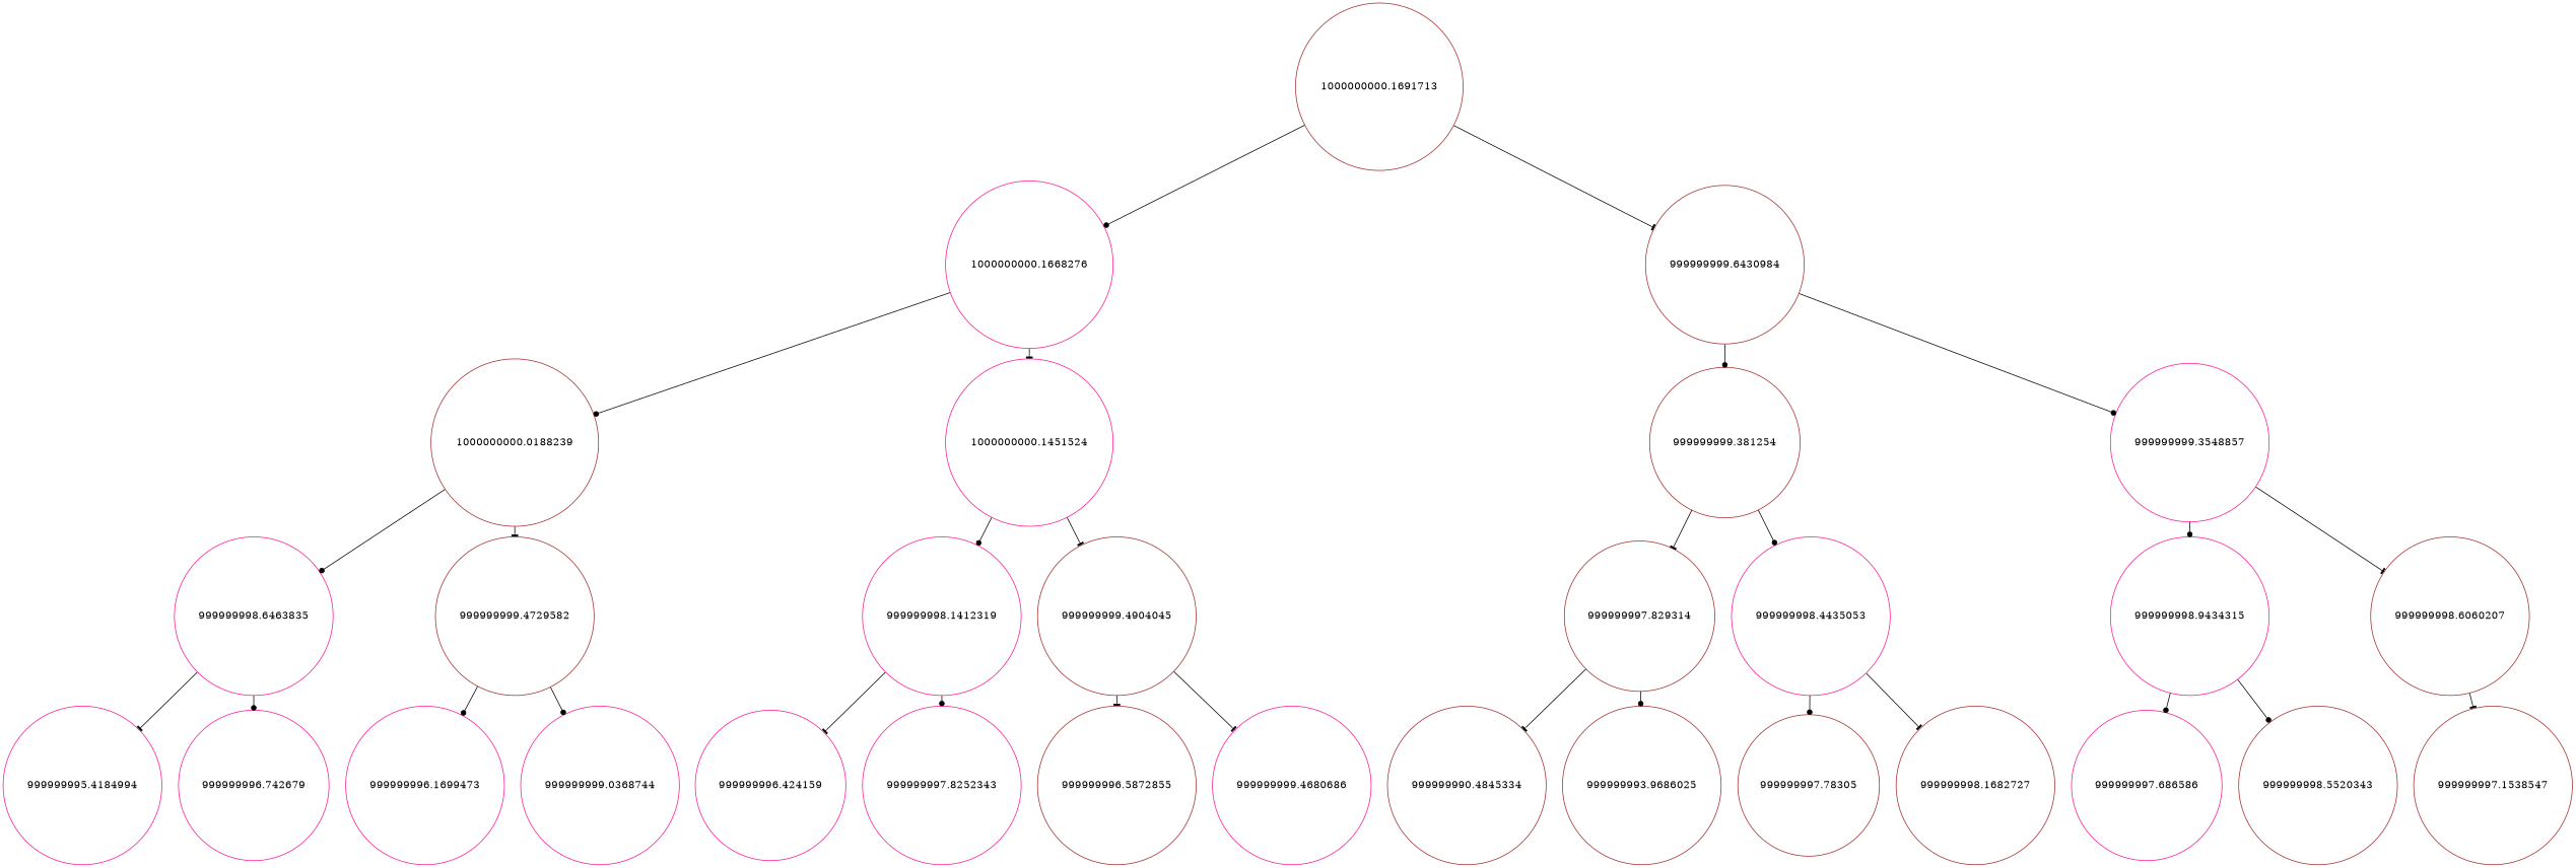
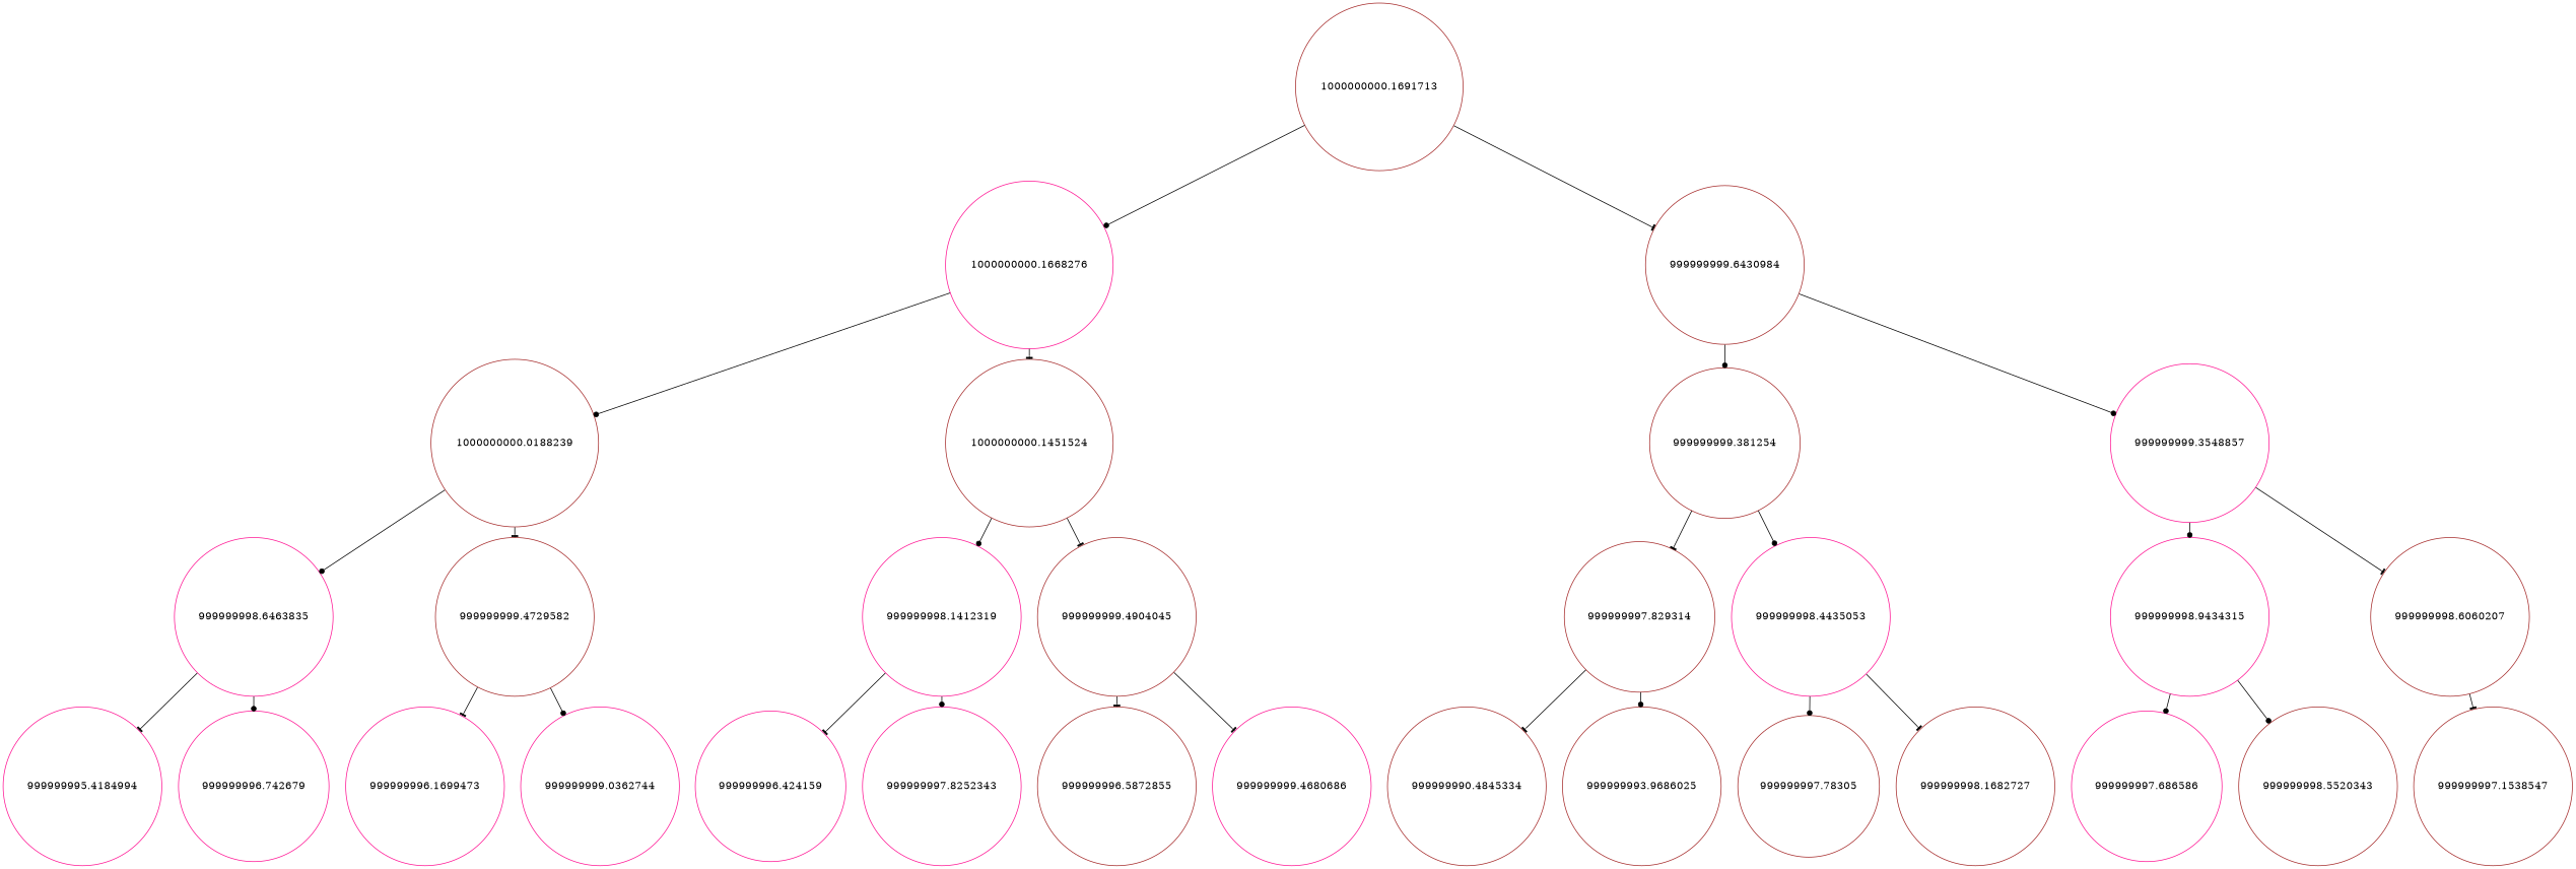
  digraph {
    nodesep=0.3
    ranksep=0.2
    node [color=brown shape=circle]
    edge [arrowhead=dot arrowsize=0.8 side=left]
    n1 [label=1000000000.1691713]
    n2 [color=deeppink label=1000000000.1668276]
    n3 [label=999999999.6430984]
    n4 [label=1000000000.0188239]
-   n5 [color=deeppink label=1000000000.1451524]
+   n5 [label=1000000000.1451524]
    n6 [label=999999999.381254]
    n7 [color=deeppink label=999999999.3548857]
    n8 [color=deeppink label=999999998.6463835]
    n9 [label=999999999.4729582]
    n10 [color=deeppink label=999999998.1412319]
    n11 [label=999999999.4904045]
    n12 [label=999999997.829314]
    n13 [color=deeppink label=999999998.4435053]
    n14 [color=deeppink label=999999998.9434315]
    n15 [label=999999998.6060207]
    n16 [color=deeppink label=999999995.4184994]
    n17 [color=deeppink label=999999996.742679]
    n18 [color=deeppink label=999999996.1699473]
-   n19 [color=deeppink label=999999999.0368744]
+   n19 [color=deeppink label=999999999.0362744]
    n20 [color=deeppink label=999999996.424159]
    n21 [color=deeppink label=999999997.8252343]
    n22 [label=999999996.5872855]
    n23 [color=deeppink label=999999999.4680686]
    n24 [label=999999990.4845334]
    n25 [label=999999993.9686025]
    n26 [label=999999997.78305]
    n27 [label=999999998.1682727]
    n28 [color=deeppink label=999999997.686586]
    n29 [label=999999998.5520343]
    n30 [label=999999997.1538547]
    n1 -> n2
    n1 -> n3 [arrowhead=tee side=""]
    n2 -> n4
    n2 -> n5 [arrowhead=tee side=""]
    n3 -> n6
    n3 -> n7 [side=""]
    n4 -> n8
    n4 -> n9 [arrowhead=tee side=""]
    n5 -> n10
    n5 -> n11 [arrowhead=tee side=""]
    n6 -> n12 [arrowhead=tee]
    n6 -> n13 [side=""]
    n7 -> n14
    n7 -> n15 [arrowhead=tee side=""]
    n8 -> n16 [arrowhead=tee]
    n8 -> n17 [side=""]
-   n9 -> n18
+   n9 -> n18 [arrowhead=tee]
    n9 -> n19 [side=""]
    n10 -> n20 [arrowhead=tee]
    n10 -> n21 [side=""]
    n11 -> n22 [arrowhead=tee]
    n11 -> n23 [arrowhead=tee side=""]
    n12 -> n24 [arrowhead=tee]
    n12 -> n25 [side=""]
    n13 -> n26
    n13 -> n27 [arrowhead=tee side=""]
    n14 -> n28
    n14 -> n29 [side=""]
    n15 -> n30 [arrowhead=tee]
  }
